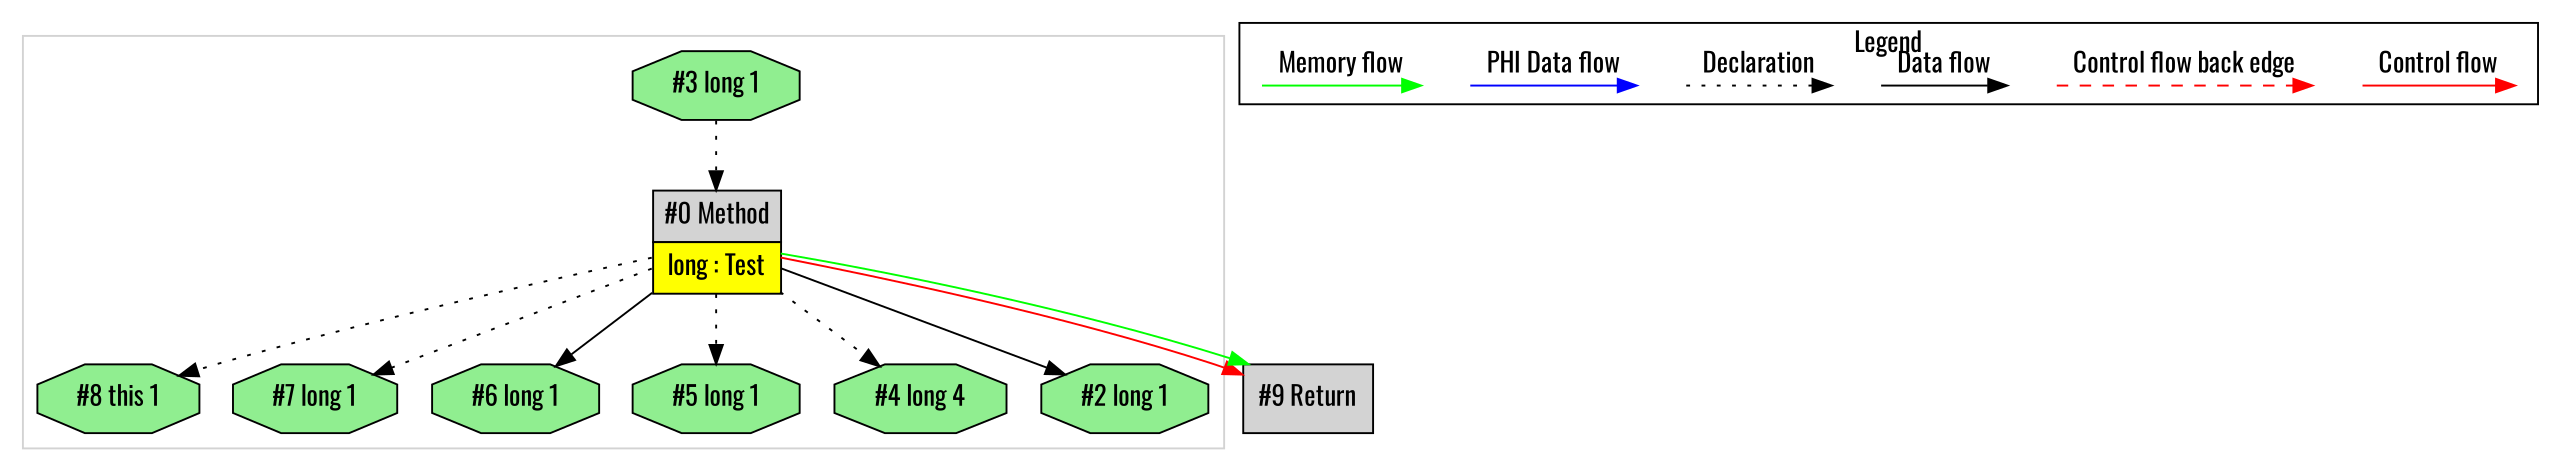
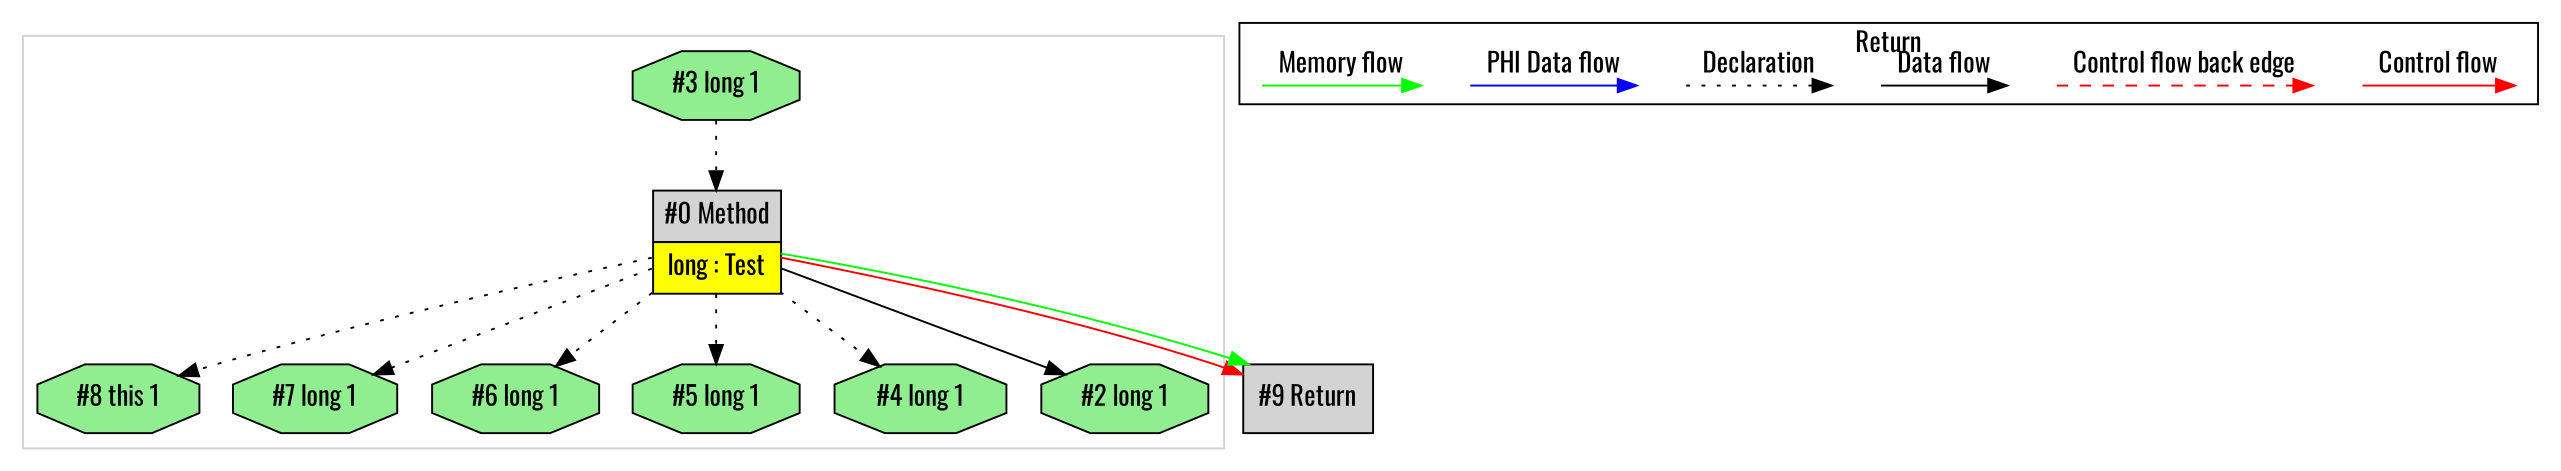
  digraph {
    fontname=Oswald
    ordering=in
    node [fontname=Oswald shape=point style=invis]
    edge [fontname=Oswald style=dotted]
    n1 [fillcolor=lightgrey label=<<table border="0" cellborder="1" cellspacing="0" cellpadding="5"><tr><td colspan="1">#0 Method</td></tr><tr><td port="prj1" bgcolor="yellow">long : Test</td></tr></table>> margin=0 shape=none style=filled]
    n2 [fillcolor=lightgreen label="#8 this 1" shape=octagon style=filled]
    n3 [fillcolor=lightgreen label="#7 long 1" shape=octagon style=filled]
    n4 [fillcolor=lightgreen label="#6 long 1" shape=octagon style=filled]
    n5 [fillcolor=lightgreen label="#5 long 1" shape=octagon style=filled]
-   n6 [fillcolor=lightgreen label="#4 long 4" shape=octagon style=filled]
+   n6 [fillcolor=lightgreen label="#4 long 1" shape=octagon style=filled]
    n7 [fillcolor=lightgreen label="#3 long 1" shape=octagon style=filled]
    n8 [fillcolor=lightgreen label="#2 long 1" shape=octagon style=filled]
    c0
    c1
    c2
    c3
    d0
    d1
    d2
    d3
    d4
    d5
    d6
    d7
    n21 [fillcolor=lightgrey label="#9 Return" shape=box style=filled]
    subgraph cluster_1 {
      color=lightgray
      n1
      n2
      n3
      n4
      n5
      n6
      n7
      n8
    }
    subgraph cluster_2 {
-     label=Legend
+     label=Return
      subgraph sub_3 {
        label=Legend
        rank=same
        c0
        c1
        c2
        c3
        d0
        d1
        d2
        d3
        d4
        d5
        d6
        d7
      }
    }
    n1 -> n2
    n1 -> n3
-   n1 -> n4 [style=solid]
+   n1 -> n4
    n1 -> n5
    n1 -> n6
    n1 -> n8 [style=solid]
    n1 -> n21 [color=red fontcolor=red labeldistance=2 style=""]
    n1 -> n21 [color=green constraint=false labeldistance=2 style=""]
    n7 -> n1
    c0 -> c1 [color=red label="Control flow" style=solid]
    c2 -> c3 [color=red label="Control flow back edge" style=dashed]
    d0 -> d1 [label="Data flow" style=""]
    d2 -> d3 [label=Declaration]
    d4 -> d5 [color=blue label="PHI Data flow" style=""]
    d6 -> d7 [color=green label="Memory flow" style=""]
  }
